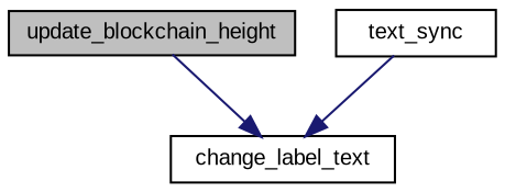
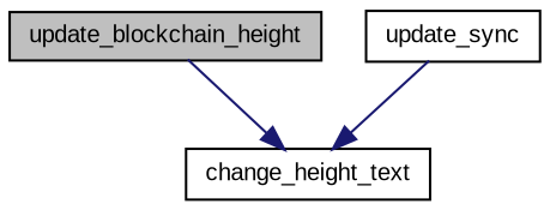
  digraph {
    fontname="Liberation Sans"
    rankdir=TB
    node [color=black fillcolor=white fontname="Liberation Sans" fontsize=10 shape=record style=filled]
    edge [color=midnightblue fontname="Liberation Sans" fontsize=10 labelfontname=Helvetica labelfontsize=10 style=solid]
    n1 [fillcolor=grey75 fontcolor=black height=0.2 label=update_blockchain_height width=0.4]
-   n2 [height=0.2 label=change_label_text width=0.4]
-   n3 [height=0.2 label=text_sync width=0.4]
+   n2 [height=0.2 label=change_height_text width=0.4]
+   n3 [height=0.2 label=update_sync width=0.4]
    n1 -> n2
    n3 -> n2
  }
